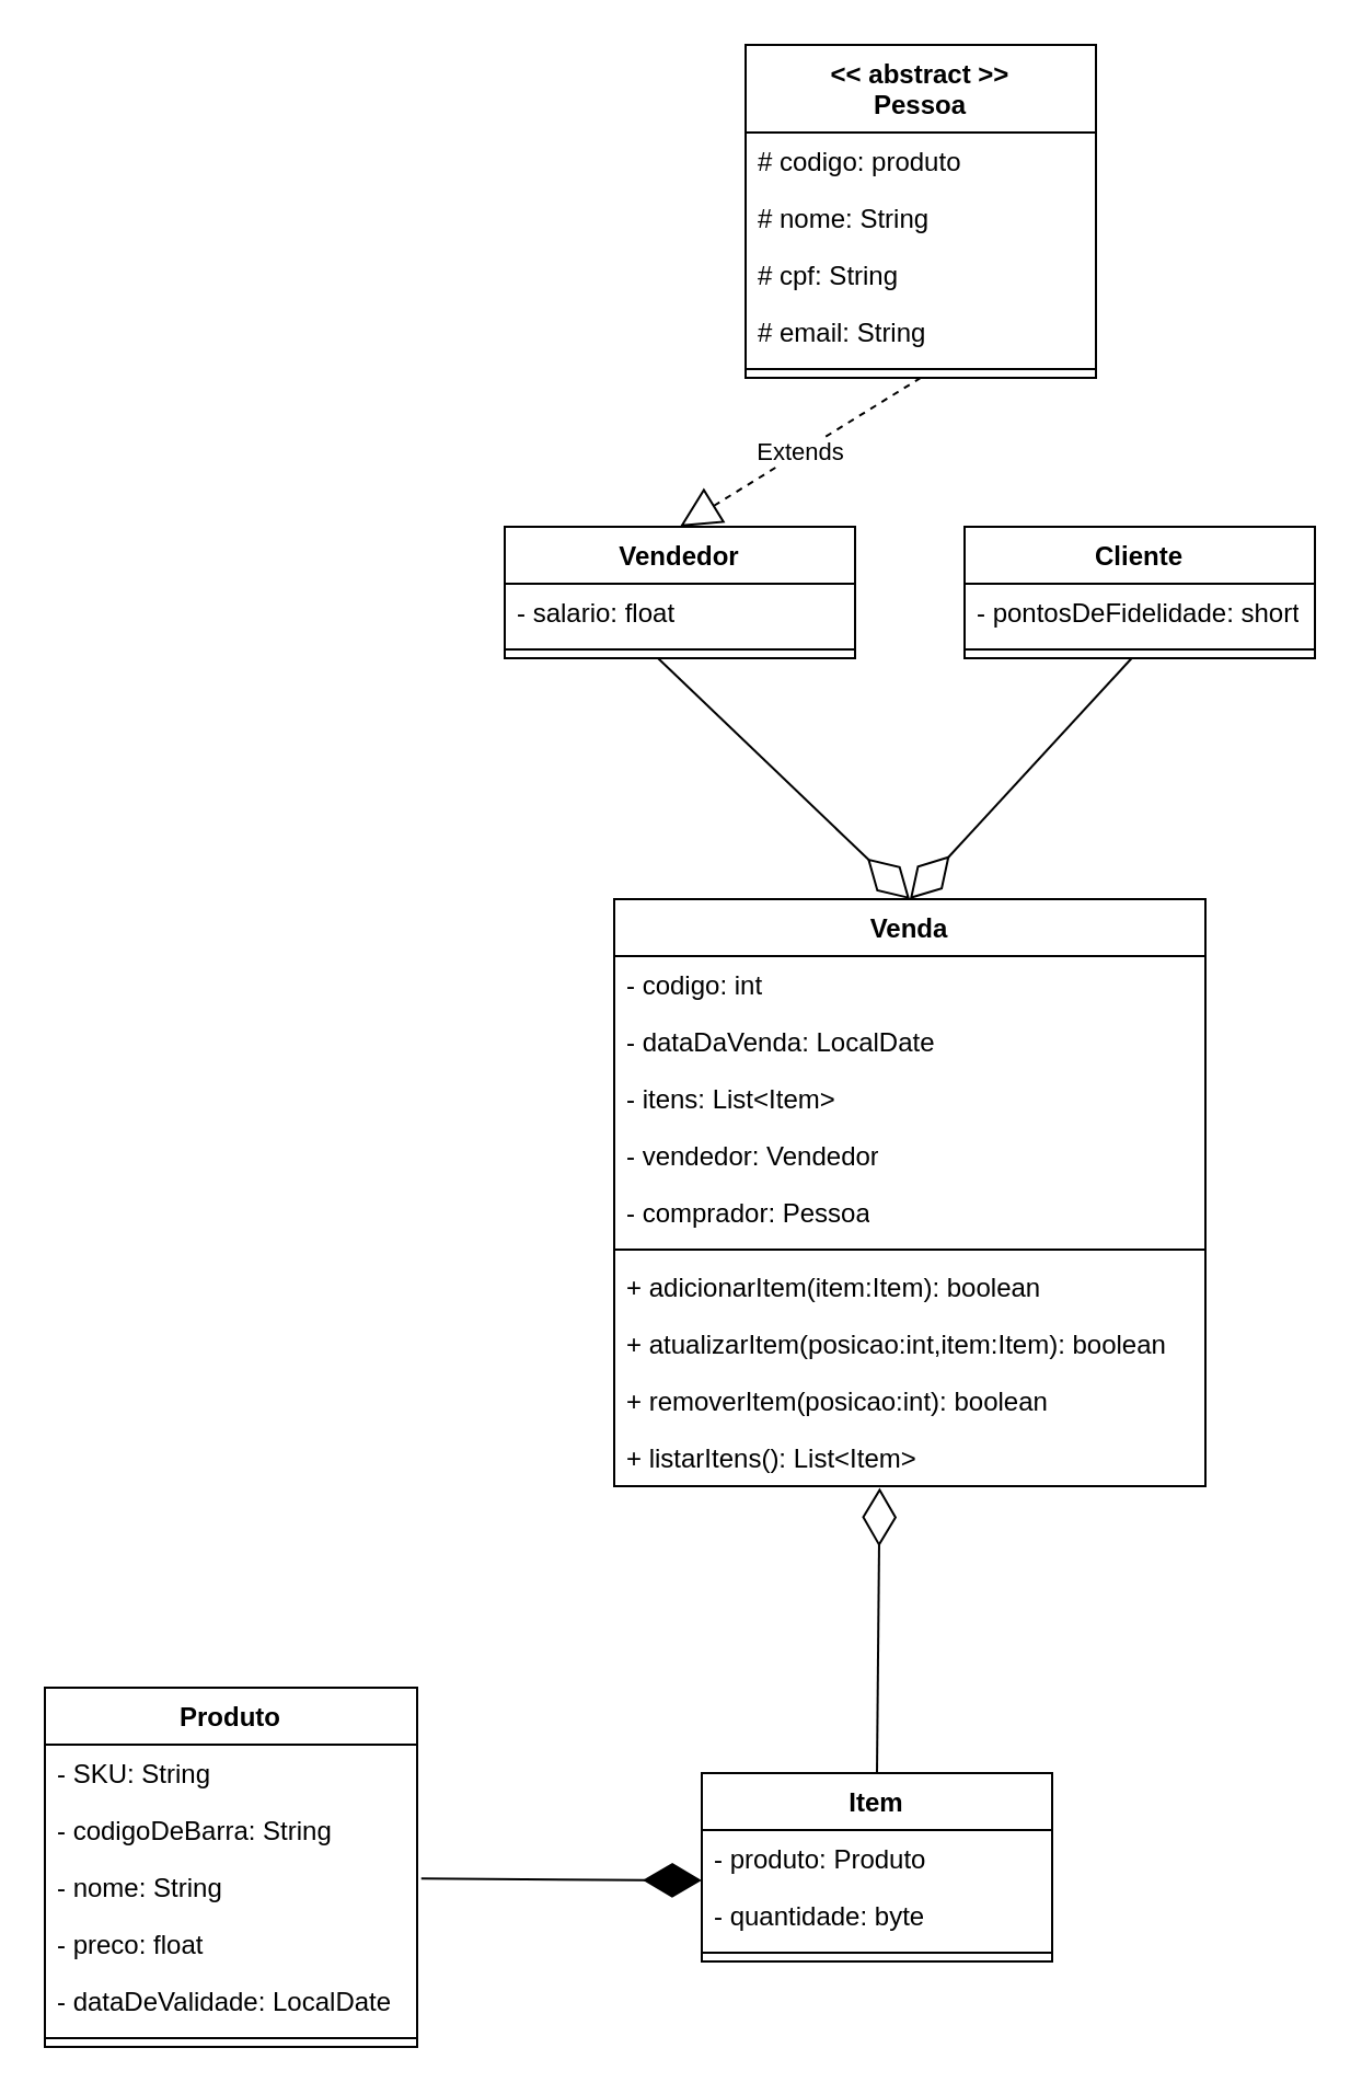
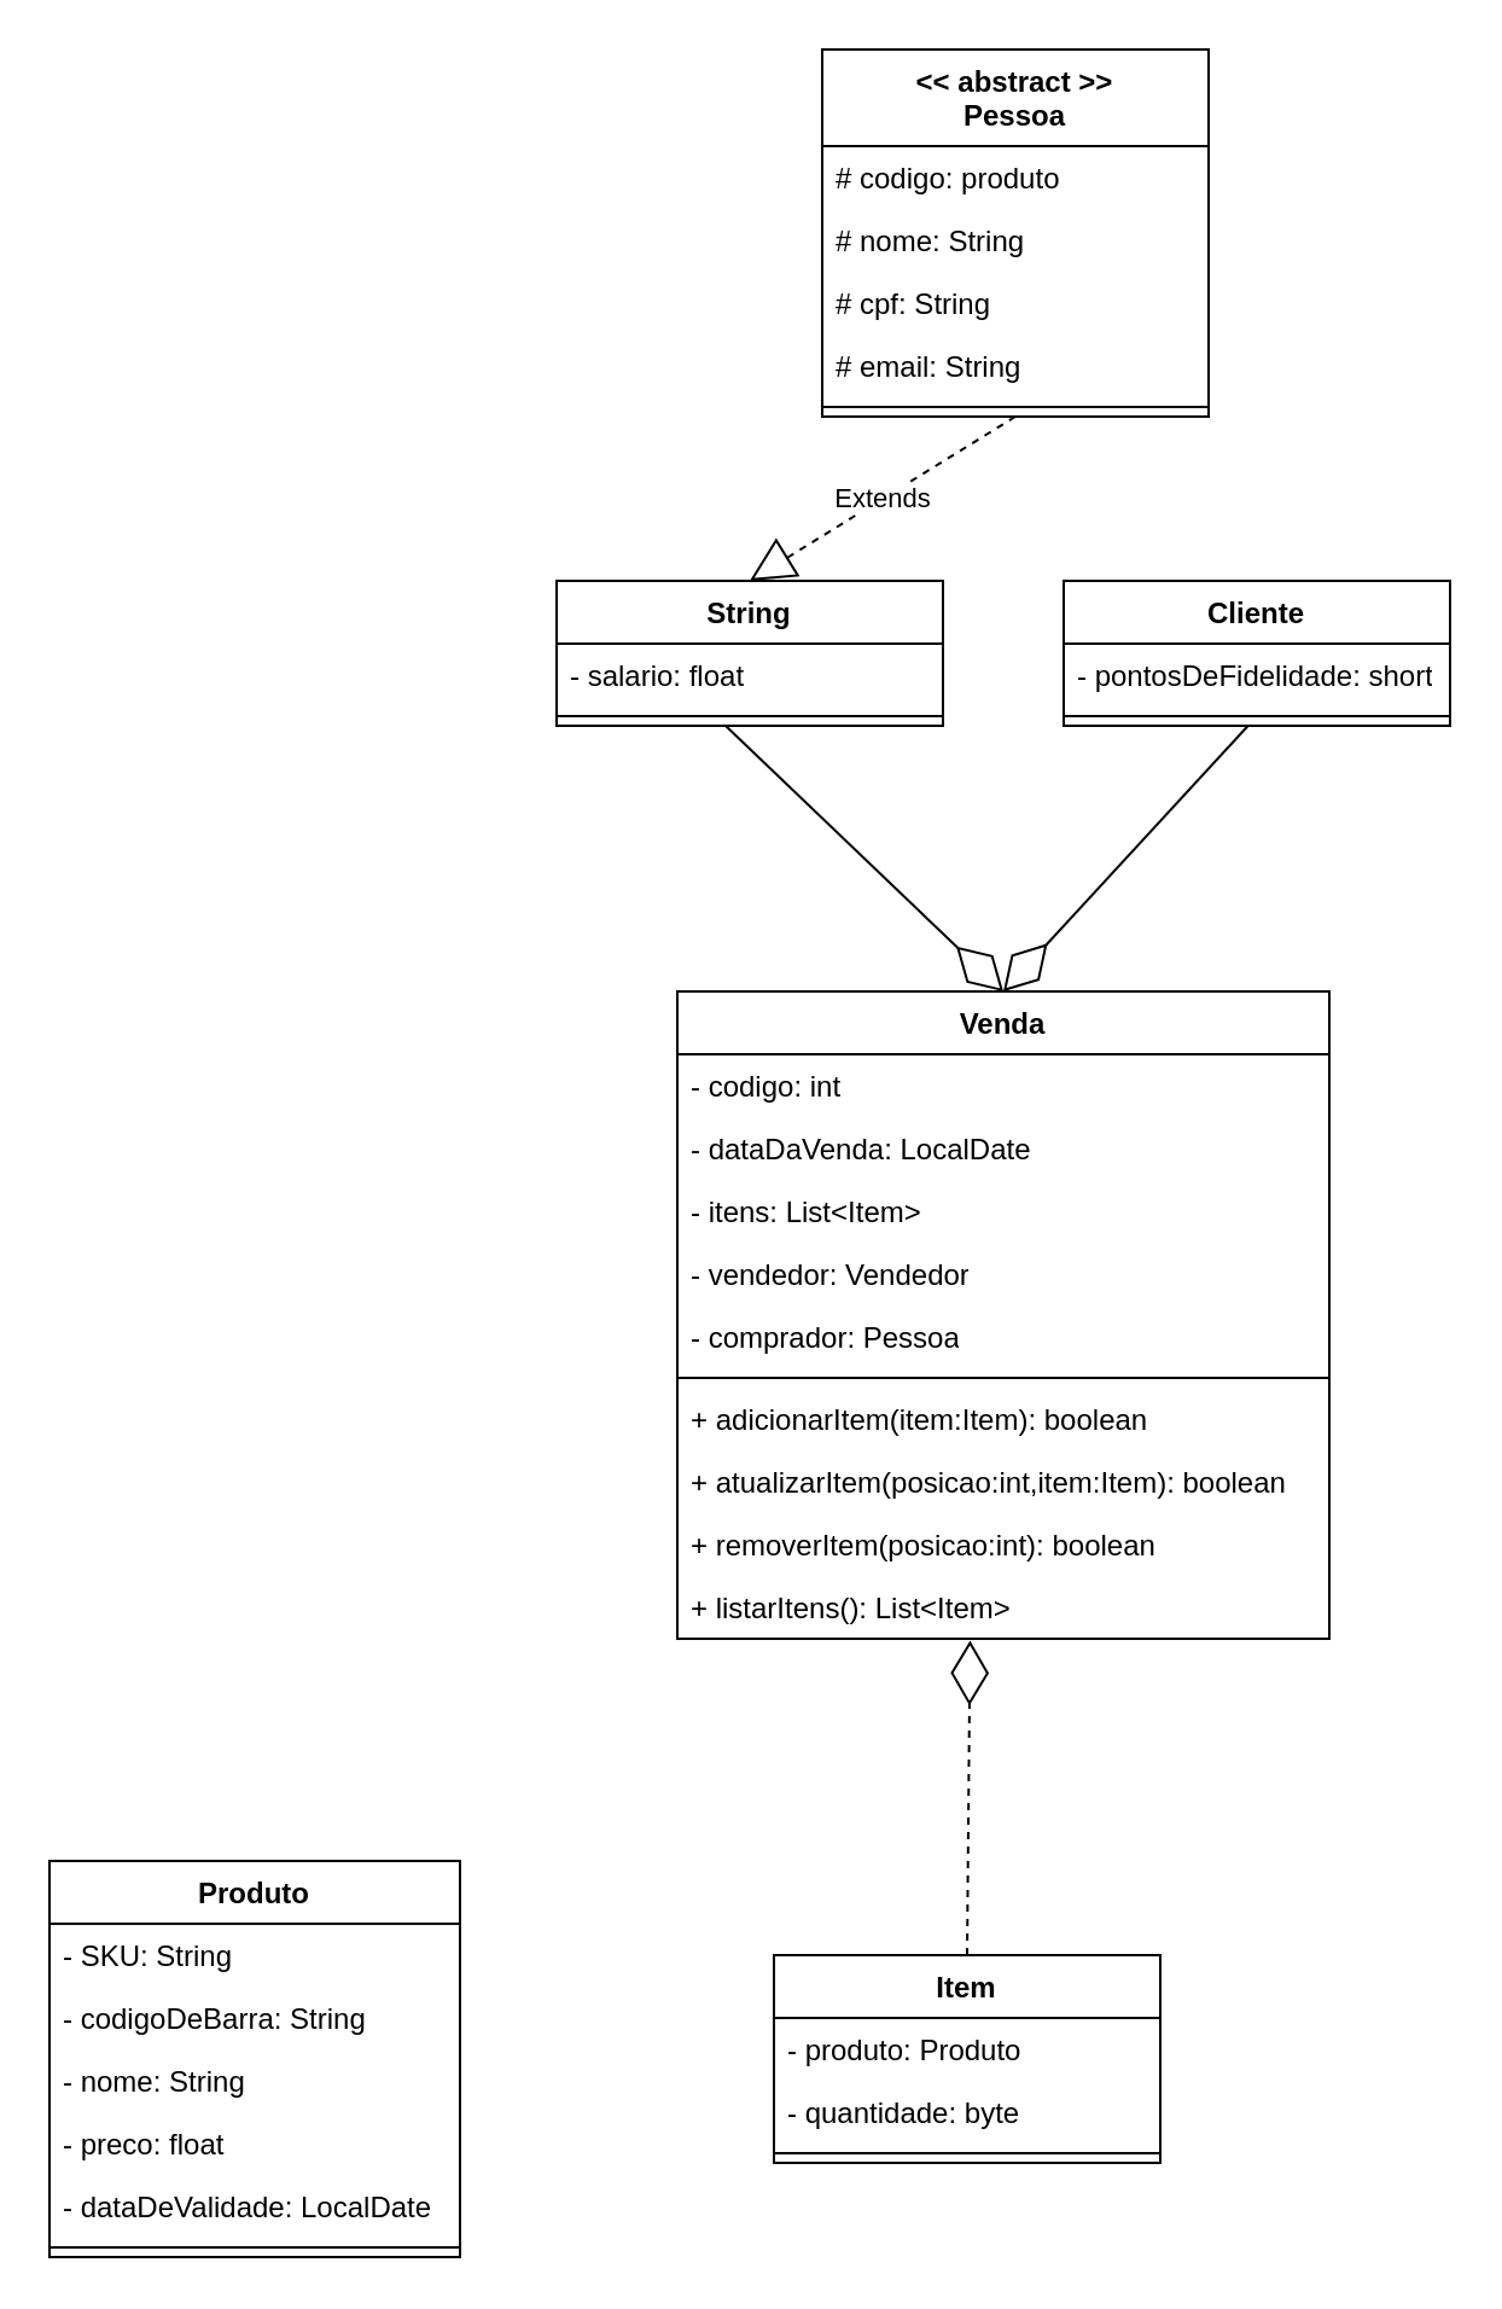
  <mxCell id="0" />
  <mxCell id="1" parent="0" />
  <mxCell id="2" value="Produto" style="swimlane;fontStyle=1;align=center;verticalAlign=top;childLayout=stackLayout;horizontal=1;startSize=26;horizontalStack=0;resizeParent=1;resizeParentMax=0;resizeLast=0;collapsible=1;marginBottom=0;whiteSpace=wrap;html=1;" parent="1" vertex="1"><mxGeometry x="20" y="770" width="170" height="164" as="geometry" /></mxCell>
  <mxCell id="3" value="- SKU: String" style="text;strokeColor=none;fillColor=none;align=left;verticalAlign=top;spacingLeft=4;spacingRight=4;overflow=hidden;rotatable=0;points=[[0,0.5],[1,0.5]];portConstraint=eastwest;whiteSpace=wrap;html=1;" parent="2" vertex="1"><mxGeometry y="26" width="170" height="26" as="geometry" /></mxCell>
  <mxCell id="4" value="- codigoDeBarra: String" style="text;strokeColor=none;fillColor=none;align=left;verticalAlign=top;spacingLeft=4;spacingRight=4;overflow=hidden;rotatable=0;points=[[0,0.5],[1,0.5]];portConstraint=eastwest;whiteSpace=wrap;html=1;" parent="2" vertex="1"><mxGeometry y="52" width="170" height="26" as="geometry" /></mxCell>
  <mxCell id="5" value="- nome: String" style="text;strokeColor=none;fillColor=none;align=left;verticalAlign=top;spacingLeft=4;spacingRight=4;overflow=hidden;rotatable=0;points=[[0,0.5],[1,0.5]];portConstraint=eastwest;whiteSpace=wrap;html=1;" parent="2" vertex="1"><mxGeometry y="78" width="170" height="26" as="geometry" /></mxCell>
  <mxCell id="6" value="- preco: float" style="text;strokeColor=none;fillColor=none;align=left;verticalAlign=top;spacingLeft=4;spacingRight=4;overflow=hidden;rotatable=0;points=[[0,0.5],[1,0.5]];portConstraint=eastwest;whiteSpace=wrap;html=1;" parent="2" vertex="1"><mxGeometry y="104" width="170" height="26" as="geometry" /></mxCell>
  <mxCell id="7" value="- dataDeValidade: LocalDate" style="text;strokeColor=none;fillColor=none;align=left;verticalAlign=top;spacingLeft=4;spacingRight=4;overflow=hidden;rotatable=0;points=[[0,0.5],[1,0.5]];portConstraint=eastwest;whiteSpace=wrap;html=1;" parent="2" vertex="1"><mxGeometry y="130" width="170" height="26" as="geometry" /></mxCell>
  <mxCell id="8" value="" style="line;strokeWidth=1;fillColor=none;align=left;verticalAlign=middle;spacingTop=-1;spacingLeft=3;spacingRight=3;rotatable=0;labelPosition=right;points=[];portConstraint=eastwest;strokeColor=inherit;" parent="2" vertex="1"><mxGeometry y="156" width="170" height="8" as="geometry" /></mxCell>
  <mxCell id="9" value="Venda" style="swimlane;fontStyle=1;align=center;verticalAlign=top;childLayout=stackLayout;horizontal=1;startSize=26;horizontalStack=0;resizeParent=1;resizeParentMax=0;resizeLast=0;collapsible=1;marginBottom=0;whiteSpace=wrap;html=1;" parent="1" vertex="1"><mxGeometry x="280" y="410" width="270" height="268" as="geometry" /></mxCell>
  <mxCell id="10" value="- codigo: int" style="text;strokeColor=none;fillColor=none;align=left;verticalAlign=top;spacingLeft=4;spacingRight=4;overflow=hidden;rotatable=0;points=[[0,0.5],[1,0.5]];portConstraint=eastwest;whiteSpace=wrap;html=1;" parent="9" vertex="1"><mxGeometry y="26" width="270" height="26" as="geometry" /></mxCell>
  <mxCell id="11" value="- dataDaVenda: LocalDate" style="text;strokeColor=none;fillColor=none;align=left;verticalAlign=top;spacingLeft=4;spacingRight=4;overflow=hidden;rotatable=0;points=[[0,0.5],[1,0.5]];portConstraint=eastwest;whiteSpace=wrap;html=1;" parent="9" vertex="1"><mxGeometry y="52" width="270" height="26" as="geometry" /></mxCell>
  <mxCell id="12" value="- itens: List&amp;lt;Item&amp;gt;" style="text;strokeColor=none;fillColor=none;align=left;verticalAlign=top;spacingLeft=4;spacingRight=4;overflow=hidden;rotatable=0;points=[[0,0.5],[1,0.5]];portConstraint=eastwest;whiteSpace=wrap;html=1;" parent="9" vertex="1"><mxGeometry y="78" width="270" height="26" as="geometry" /></mxCell>
  <mxCell id="13" value="- vendedor: Vendedor" style="text;strokeColor=none;fillColor=none;align=left;verticalAlign=top;spacingLeft=4;spacingRight=4;overflow=hidden;rotatable=0;points=[[0,0.5],[1,0.5]];portConstraint=eastwest;whiteSpace=wrap;html=1;" parent="9" vertex="1"><mxGeometry y="104" width="270" height="26" as="geometry" /></mxCell>
  <mxCell id="14" value="- comprador: Pessoa" style="text;strokeColor=none;fillColor=none;align=left;verticalAlign=top;spacingLeft=4;spacingRight=4;overflow=hidden;rotatable=0;points=[[0,0.5],[1,0.5]];portConstraint=eastwest;whiteSpace=wrap;html=1;" parent="9" vertex="1"><mxGeometry y="130" width="270" height="26" as="geometry" /></mxCell>
  <mxCell id="15" value="" style="line;strokeWidth=1;fillColor=none;align=left;verticalAlign=middle;spacingTop=-1;spacingLeft=3;spacingRight=3;rotatable=0;labelPosition=right;points=[];portConstraint=eastwest;strokeColor=inherit;" parent="9" vertex="1"><mxGeometry y="156" width="270" height="8" as="geometry" /></mxCell>
  <mxCell id="16" value="+ adicionarItem(item:Item): boolean" style="text;strokeColor=none;fillColor=none;align=left;verticalAlign=top;spacingLeft=4;spacingRight=4;overflow=hidden;rotatable=0;points=[[0,0.5],[1,0.5]];portConstraint=eastwest;whiteSpace=wrap;html=1;" parent="9" vertex="1"><mxGeometry y="164" width="270" height="26" as="geometry" /></mxCell>
  <mxCell id="17" value="+ atualizarItem(posicao:int,item:Item): boolean" style="text;strokeColor=none;fillColor=none;align=left;verticalAlign=top;spacingLeft=4;spacingRight=4;overflow=hidden;rotatable=0;points=[[0,0.5],[1,0.5]];portConstraint=eastwest;whiteSpace=wrap;html=1;" parent="9" vertex="1"><mxGeometry y="190" width="270" height="26" as="geometry" /></mxCell>
  <mxCell id="18" value="+ removerItem(posicao:int): boolean" style="text;strokeColor=none;fillColor=none;align=left;verticalAlign=top;spacingLeft=4;spacingRight=4;overflow=hidden;rotatable=0;points=[[0,0.5],[1,0.5]];portConstraint=eastwest;whiteSpace=wrap;html=1;" parent="9" vertex="1"><mxGeometry y="216" width="270" height="26" as="geometry" /></mxCell>
  <mxCell id="19" value="+ listarItens(): List&amp;lt;Item&amp;gt;" style="text;strokeColor=none;fillColor=none;align=left;verticalAlign=top;spacingLeft=4;spacingRight=4;overflow=hidden;rotatable=0;points=[[0,0.5],[1,0.5]];portConstraint=eastwest;whiteSpace=wrap;html=1;" parent="9" vertex="1"><mxGeometry y="242" width="270" height="26" as="geometry" /></mxCell>
  <mxCell id="20" value="Item" style="swimlane;fontStyle=1;align=center;verticalAlign=top;childLayout=stackLayout;horizontal=1;startSize=26;horizontalStack=0;resizeParent=1;resizeParentMax=0;resizeLast=0;collapsible=1;marginBottom=0;whiteSpace=wrap;html=1;" parent="1" vertex="1"><mxGeometry x="320" y="809" width="160" height="86" as="geometry" /></mxCell>
  <mxCell id="21" value="- produto: Produto" style="text;strokeColor=none;fillColor=none;align=left;verticalAlign=top;spacingLeft=4;spacingRight=4;overflow=hidden;rotatable=0;points=[[0,0.5],[1,0.5]];portConstraint=eastwest;whiteSpace=wrap;html=1;" parent="20" vertex="1"><mxGeometry y="26" width="160" height="26" as="geometry" /></mxCell>
  <mxCell id="22" value="- quantidade: byte" style="text;strokeColor=none;fillColor=none;align=left;verticalAlign=top;spacingLeft=4;spacingRight=4;overflow=hidden;rotatable=0;points=[[0,0.5],[1,0.5]];portConstraint=eastwest;whiteSpace=wrap;html=1;" parent="20" vertex="1"><mxGeometry y="52" width="160" height="26" as="geometry" /></mxCell>
  <mxCell id="23" value="" style="line;strokeWidth=1;fillColor=none;align=left;verticalAlign=middle;spacingTop=-1;spacingLeft=3;spacingRight=3;rotatable=0;labelPosition=right;points=[];portConstraint=eastwest;strokeColor=inherit;" parent="20" vertex="1"><mxGeometry y="78" width="160" height="8" as="geometry" /></mxCell>
- <mxCell id="24" value="" style="endArrow=diamondThin;endFill=1;endSize=24;html=1;rounded=0;entryX=0;entryY=0.885;entryDx=0;entryDy=0;entryPerimeter=0;exitX=1.011;exitY=0.352;exitDx=0;exitDy=0;exitPerimeter=0;" parent="1" source="5" target="21" edge="1"><mxGeometry width="160" relative="1" as="geometry"><mxPoint x="170" y="717" as="sourcePoint" /><mxPoint x="330" y="717" as="targetPoint" /></mxGeometry></mxCell>
- <mxCell id="25" value="" style="endArrow=diamondThin;endFill=0;endSize=24;html=1;rounded=0;entryX=0.449;entryY=1.027;entryDx=0;entryDy=0;exitX=0.5;exitY=0;exitDx=0;exitDy=0;entryPerimeter=0;" parent="1" source="20" target="19" edge="1"><mxGeometry width="160" relative="1" as="geometry"><mxPoint x="400" y="627" as="sourcePoint" /><mxPoint x="460" y="597" as="targetPoint" /><Array as="points" /></mxGeometry></mxCell>
+ <mxCell id="25" value="" style="endArrow=diamondThin;endFill=0;endSize=24;html=1;rounded=0;entryX=0.449;entryY=1.027;entryDx=0;entryDy=0;exitX=0.5;exitY=0;exitDx=0;exitDy=0;entryPerimeter=0;dashed=1;" parent="1" source="20" target="19" edge="1"><mxGeometry width="160" relative="1" as="geometry"><mxPoint x="400" y="627" as="sourcePoint" /><mxPoint x="460" y="597" as="targetPoint" /><Array as="points" /></mxGeometry></mxCell>
  <mxCell id="26" value="&amp;lt;&amp;lt; abstract &amp;gt;&amp;gt;&lt;br&gt;Pessoa" style="swimlane;fontStyle=1;align=center;verticalAlign=top;childLayout=stackLayout;horizontal=1;startSize=40;horizontalStack=0;resizeParent=1;resizeParentMax=0;resizeLast=0;collapsible=1;marginBottom=0;whiteSpace=wrap;html=1;" parent="1" vertex="1"><mxGeometry x="340" y="20" width="160" height="152" as="geometry" /></mxCell>
  <mxCell id="27" value="# codigo: produto" style="text;strokeColor=none;fillColor=none;align=left;verticalAlign=top;spacingLeft=4;spacingRight=4;overflow=hidden;rotatable=0;points=[[0,0.5],[1,0.5]];portConstraint=eastwest;whiteSpace=wrap;html=1;" parent="26" vertex="1"><mxGeometry y="40" width="160" height="26" as="geometry" /></mxCell>
  <mxCell id="28" value="# nome: String" style="text;strokeColor=none;fillColor=none;align=left;verticalAlign=top;spacingLeft=4;spacingRight=4;overflow=hidden;rotatable=0;points=[[0,0.5],[1,0.5]];portConstraint=eastwest;whiteSpace=wrap;html=1;" parent="26" vertex="1"><mxGeometry y="66" width="160" height="26" as="geometry" /></mxCell>
  <mxCell id="29" value="# cpf: String" style="text;strokeColor=none;fillColor=none;align=left;verticalAlign=top;spacingLeft=4;spacingRight=4;overflow=hidden;rotatable=0;points=[[0,0.5],[1,0.5]];portConstraint=eastwest;whiteSpace=wrap;html=1;" parent="26" vertex="1"><mxGeometry y="92" width="160" height="26" as="geometry" /></mxCell>
  <mxCell id="30" value="# email: String" style="text;strokeColor=none;fillColor=none;align=left;verticalAlign=top;spacingLeft=4;spacingRight=4;overflow=hidden;rotatable=0;points=[[0,0.5],[1,0.5]];portConstraint=eastwest;whiteSpace=wrap;html=1;" parent="26" vertex="1"><mxGeometry y="118" width="160" height="26" as="geometry" /></mxCell>
  <mxCell id="31" value="" style="line;strokeWidth=1;fillColor=none;align=left;verticalAlign=middle;spacingTop=-1;spacingLeft=3;spacingRight=3;rotatable=0;labelPosition=right;points=[];portConstraint=eastwest;strokeColor=inherit;" parent="26" vertex="1"><mxGeometry y="144" width="160" height="8" as="geometry" /></mxCell>
- <mxCell id="32" value="Vendedor" style="swimlane;fontStyle=1;align=center;verticalAlign=top;childLayout=stackLayout;horizontal=1;startSize=26;horizontalStack=0;resizeParent=1;resizeParentMax=0;resizeLast=0;collapsible=1;marginBottom=0;whiteSpace=wrap;html=1;" parent="1" vertex="1"><mxGeometry x="230" y="240" width="160" height="60" as="geometry" /></mxCell>
+ <mxCell id="32" value="String" style="swimlane;fontStyle=1;align=center;verticalAlign=top;childLayout=stackLayout;horizontal=1;startSize=26;horizontalStack=0;resizeParent=1;resizeParentMax=0;resizeLast=0;collapsible=1;marginBottom=0;whiteSpace=wrap;html=1;" parent="1" vertex="1"><mxGeometry x="230" y="240" width="160" height="60" as="geometry" /></mxCell>
  <mxCell id="33" value="- salario: float" style="text;strokeColor=none;fillColor=none;align=left;verticalAlign=top;spacingLeft=4;spacingRight=4;overflow=hidden;rotatable=0;points=[[0,0.5],[1,0.5]];portConstraint=eastwest;whiteSpace=wrap;html=1;" parent="32" vertex="1"><mxGeometry y="26" width="160" height="26" as="geometry" /></mxCell>
  <mxCell id="34" value="" style="line;strokeWidth=1;fillColor=none;align=left;verticalAlign=middle;spacingTop=-1;spacingLeft=3;spacingRight=3;rotatable=0;labelPosition=right;points=[];portConstraint=eastwest;strokeColor=inherit;" parent="32" vertex="1"><mxGeometry y="52" width="160" height="8" as="geometry" /></mxCell>
  <mxCell id="35" value="Cliente" style="swimlane;fontStyle=1;align=center;verticalAlign=top;childLayout=stackLayout;horizontal=1;startSize=26;horizontalStack=0;resizeParent=1;resizeParentMax=0;resizeLast=0;collapsible=1;marginBottom=0;whiteSpace=wrap;html=1;" parent="1" vertex="1"><mxGeometry x="440" y="240" width="160" height="60" as="geometry" /></mxCell>
  <mxCell id="36" value="- pontosDeFidelidade: short" style="text;strokeColor=none;fillColor=none;align=left;verticalAlign=top;spacingLeft=4;spacingRight=4;overflow=hidden;rotatable=0;points=[[0,0.5],[1,0.5]];portConstraint=eastwest;whiteSpace=wrap;html=1;" parent="35" vertex="1"><mxGeometry y="26" width="160" height="26" as="geometry" /></mxCell>
  <mxCell id="37" value="" style="line;strokeWidth=1;fillColor=none;align=left;verticalAlign=middle;spacingTop=-1;spacingLeft=3;spacingRight=3;rotatable=0;labelPosition=right;points=[];portConstraint=eastwest;strokeColor=inherit;" parent="35" vertex="1"><mxGeometry y="52" width="160" height="8" as="geometry" /></mxCell>
  <mxCell id="38" value="Extends" style="endArrow=block;endSize=16;endFill=0;html=1;rounded=0;entryX=0.5;entryY=0;entryDx=0;entryDy=0;exitX=0.5;exitY=1;exitDx=0;exitDy=0;dashed=1;" parent="1" source="26" target="32" edge="1"><mxGeometry width="160" relative="1" as="geometry"><mxPoint x="390" y="160" as="sourcePoint" /><mxPoint x="590" y="160" as="targetPoint" /></mxGeometry></mxCell>
  <mxCell id="39" value="" style="endArrow=diamondThin;endFill=0;endSize=24;html=1;rounded=0;entryX=0.5;entryY=0;entryDx=0;entryDy=0;" parent="1" target="9" edge="1"><mxGeometry width="160" relative="1" as="geometry"><mxPoint x="300" y="300" as="sourcePoint" /><mxPoint x="530" y="430" as="targetPoint" /></mxGeometry></mxCell>
  <mxCell id="40" value="" style="endArrow=diamondThin;endFill=0;endSize=24;html=1;rounded=0;entryX=0.5;entryY=0;entryDx=0;entryDy=0;" parent="1" source="37" target="9" edge="1"><mxGeometry width="160" relative="1" as="geometry"><mxPoint x="300" y="380" as="sourcePoint" /><mxPoint x="550" y="410" as="targetPoint" /></mxGeometry></mxCell>
